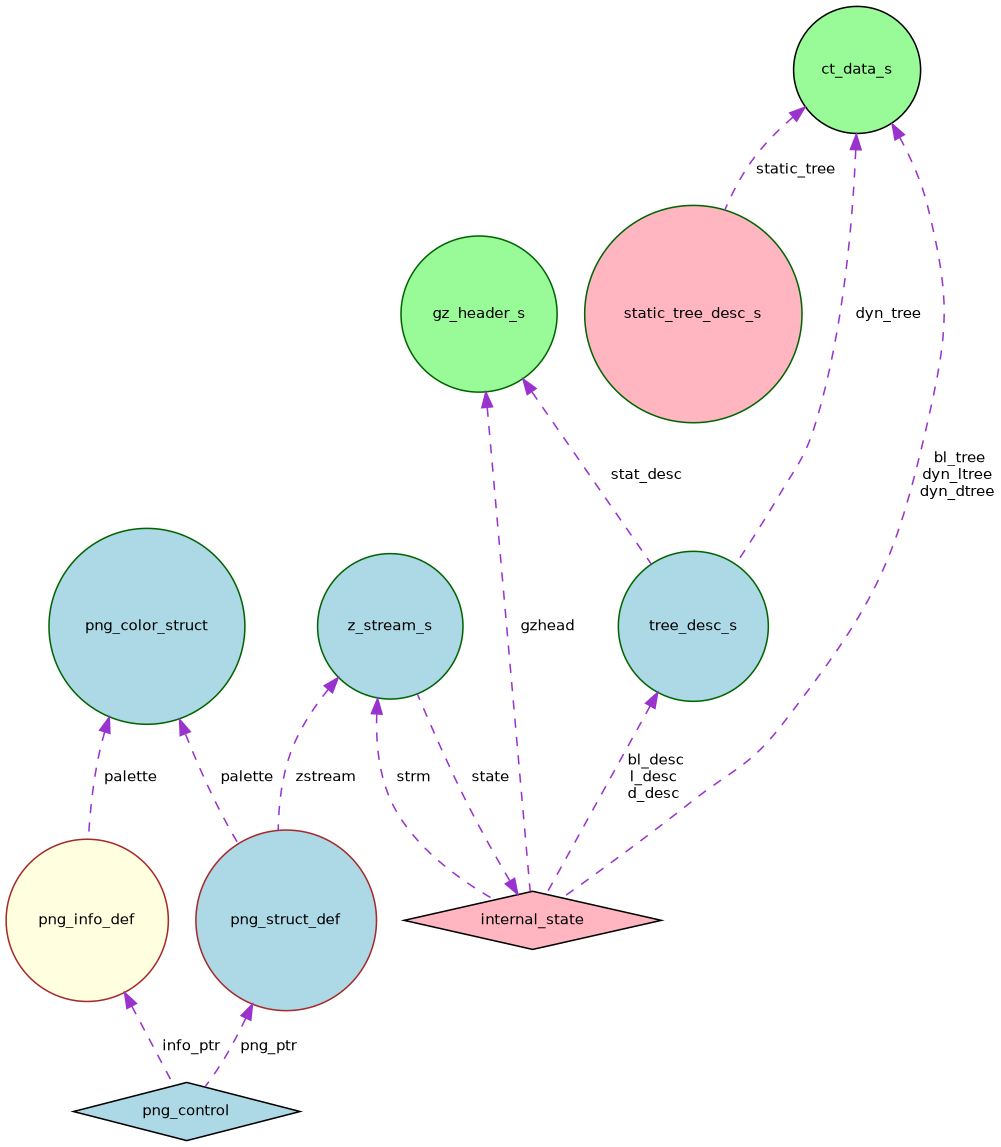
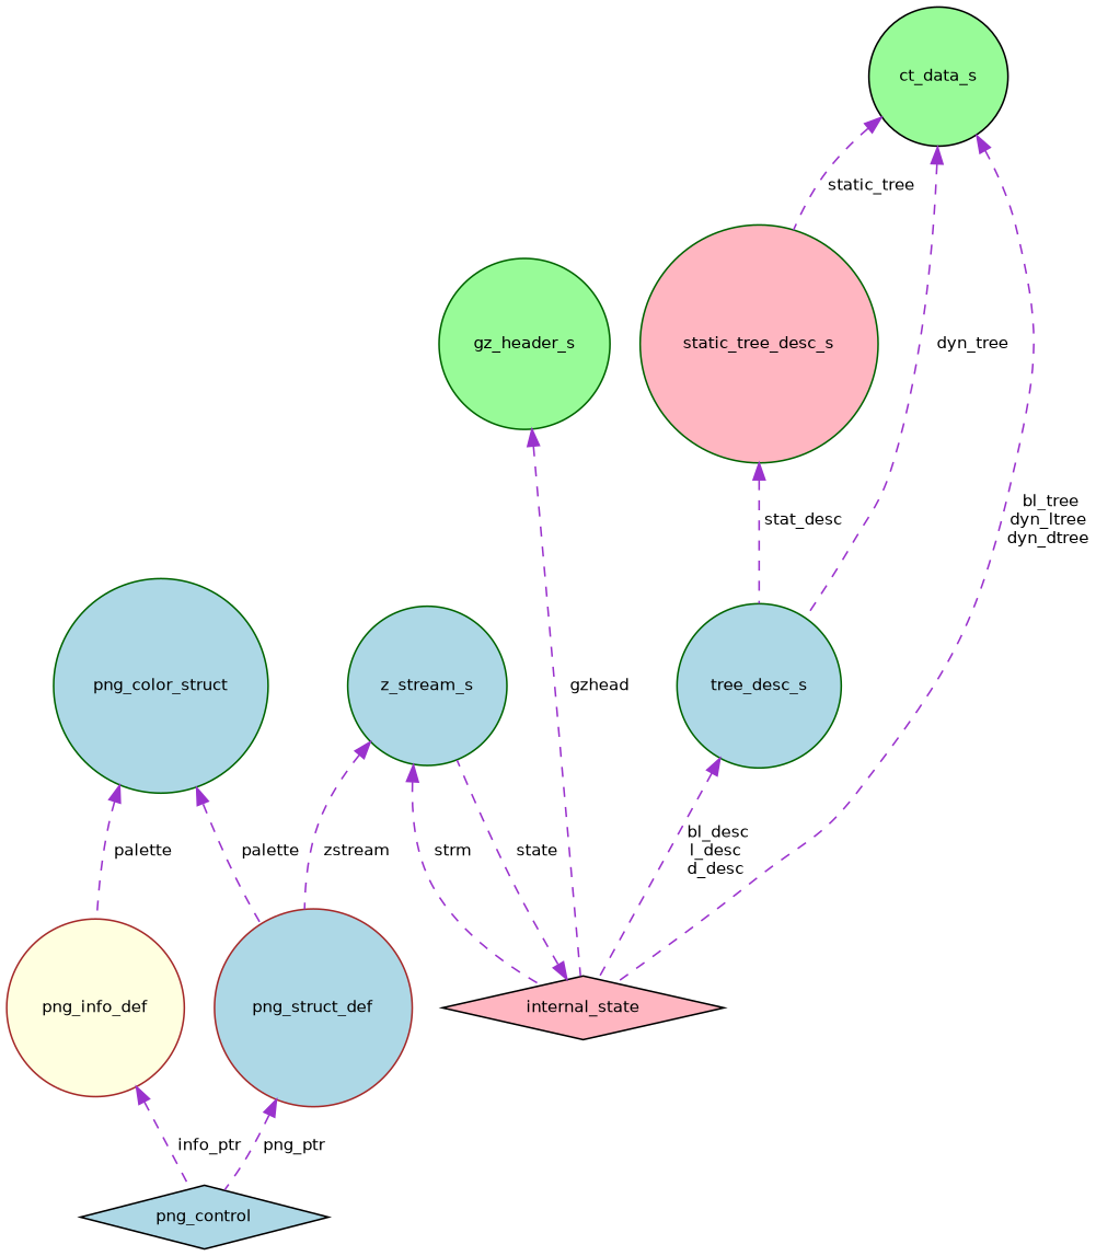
  digraph {
    node [color=darkgreen fillcolor=lightblue fontname=Helvetica fontsize=10 shape=circle style=filled]
    edge [color=darkorchid3 dir=back fontname=Helvetica fontsize=10 labelfontname=Helvetica labelfontsize=10 style=dashed]
    n1 [color=black fontcolor=black height=0.2 label=png_control shape=diamond width=0.4]
    n2 [color=brown fillcolor=lightyellow height=0.2 label=png_info_def width=0.4]
    n3 [height=0.2 label=png_color_struct width=0.4]
    n4 [color=brown height=0.2 label=png_struct_def width=0.4]
    n5 [height=0.2 label=z_stream_s width=0.4]
    n6 [color=black fillcolor=lightpink height=0.2 label=internal_state shape=diamond width=0.4]
    n7 [fillcolor=palegreen height=0.2 label=gz_header_s width=0.4]
    n8 [height=0.2 label=tree_desc_s width=0.4]
    n9 [fillcolor=lightpink height=0.2 label=static_tree_desc_s width=0.4]
    n10 [color=black fillcolor=palegreen height=0.2 label=ct_data_s width=0.4]
    n2 -> n1 [label=" info_ptr"]
    n3 -> n2 [label=" palette"]
    n3 -> n4 [label=" palette"]
    n4 -> n1 [label=" png_ptr"]
    n5 -> n4 [label=" zstream"]
    n5 -> n6 [label=" strm"]
    n6 -> n5 [label=" state"]
    n7 -> n6 [label=" gzhead"]
    n8 -> n6 [label=" bl_desc\nl_desc\nd_desc"]
-   n7 -> n8 [label=" stat_desc"]
+   n9 -> n8 [label=" stat_desc"]
    n10 -> n6 [label=" bl_tree\ndyn_ltree\ndyn_dtree"]
    n10 -> n8 [label=" dyn_tree"]
    n10 -> n9 [label=" static_tree"]
  }
